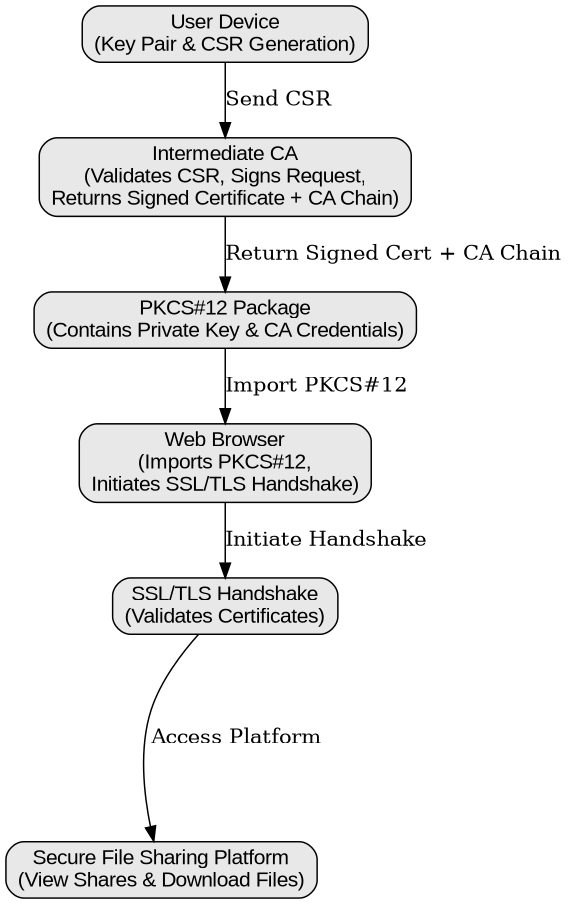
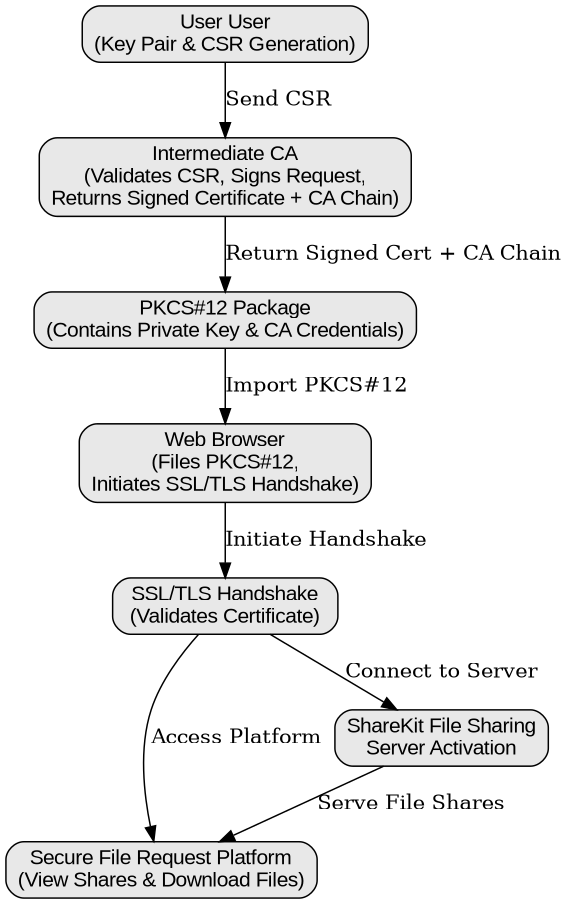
  digraph {
    rankdir=TB
    node [fillcolor="#E8E8E8" fontname=Arial shape=box style="rounded,filled"]
-   n1 [label="User Device\n(Key Pair & CSR Generation)"]
+   n1 [label="User User\n(Key Pair & CSR Generation)"]
    n2 [label="Intermediate CA\n(Validates CSR, Signs Request,\nReturns Signed Certificate + CA Chain)"]
    n3 [label="PKCS#12 Package\n(Contains Private Key & CA Credentials)"]
-   n4 [label="Web Browser\n(Imports PKCS#12,\nInitiates SSL/TLS Handshake)"]
-   n5 [label="SSL/TLS Handshake\n(Validates Certificates)"]
-   n6 [label="Secure File Sharing Platform\n(View Shares & Download Files)"]
+   n4 [label="Web Browser\n(Files PKCS#12,\nInitiates SSL/TLS Handshake)"]
+   n5 [label="SSL/TLS Handshake\n(Validates Certificate)"]
+   n6 [label="Secure File Request Platform\n(View Shares & Download Files)"]
+   n7 [label="ShareKit File Sharing\nServer Activation"]
    n1 -> n2 [label="Send CSR"]
    n2 -> n3 [label="Return Signed Cert + CA Chain"]
    n3 -> n4 [label="Import PKCS#12"]
    n4 -> n5 [label="Initiate Handshake"]
    n5 -> n6 [label="Access Platform"]
+   n5 -> n7 [label="Connect to Server"]
+   n7 -> n6 [label="Serve File Shares"]
  }
